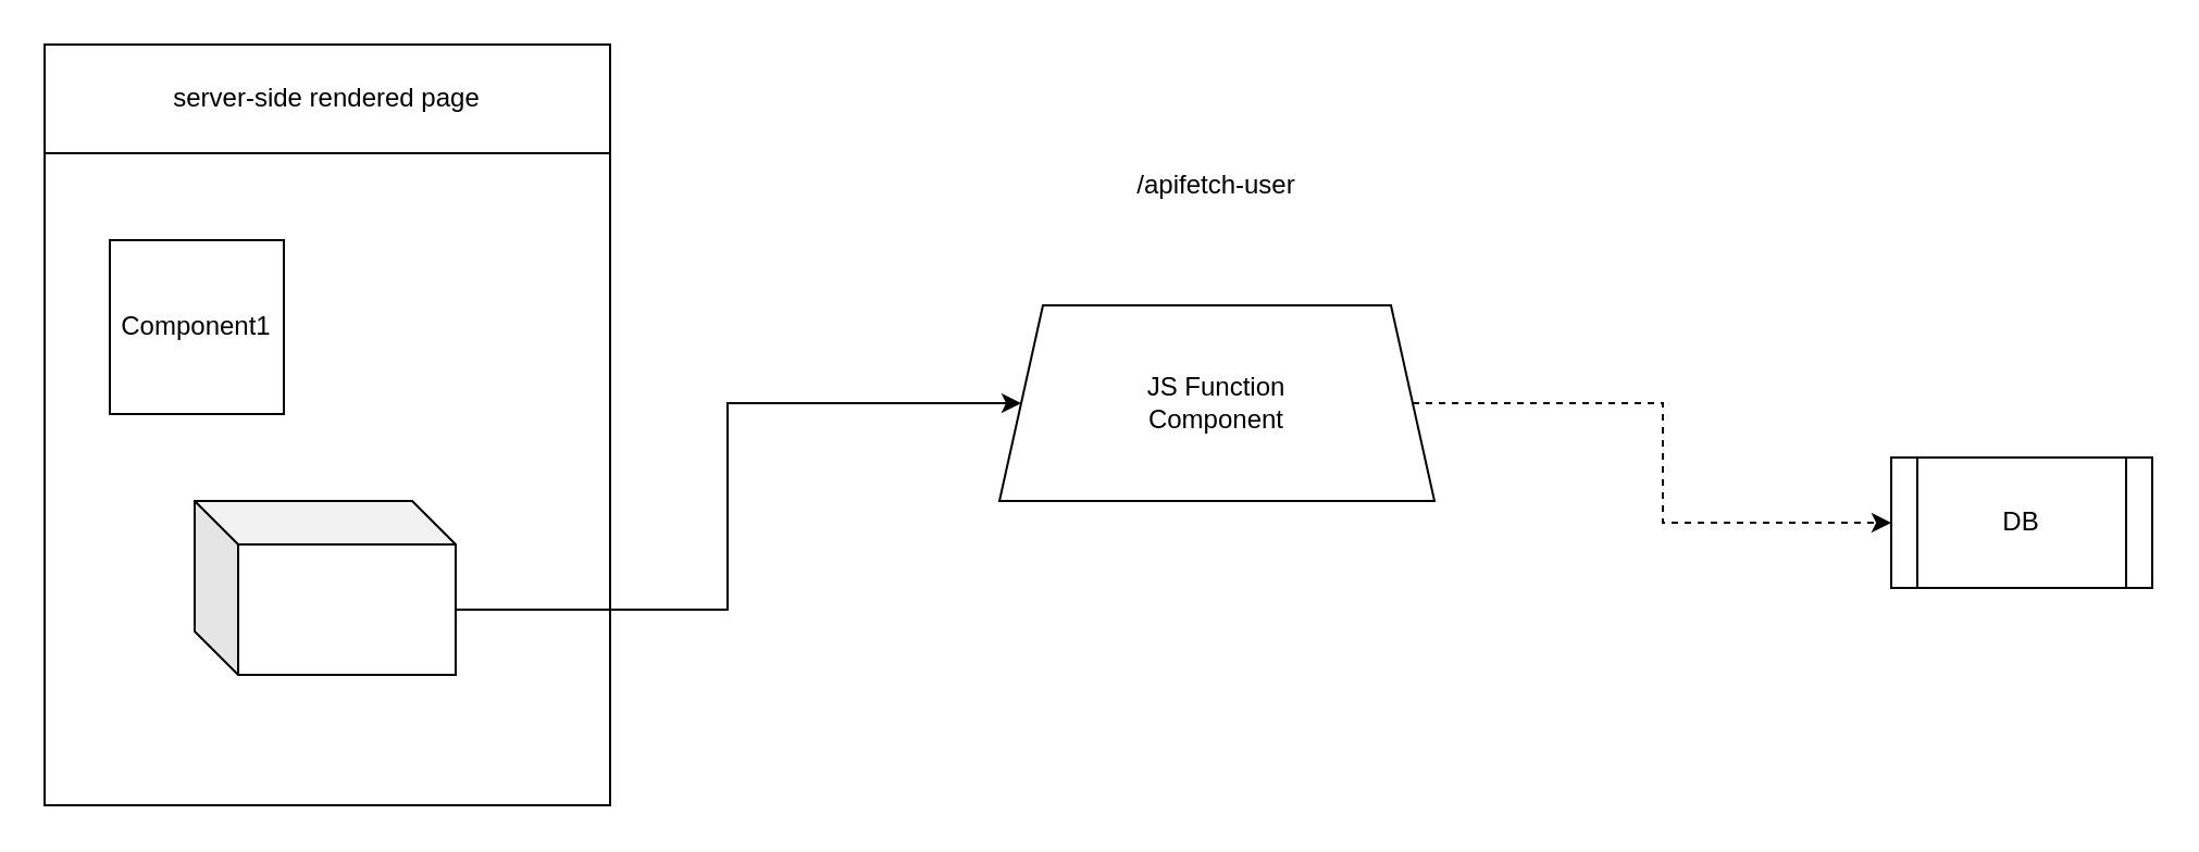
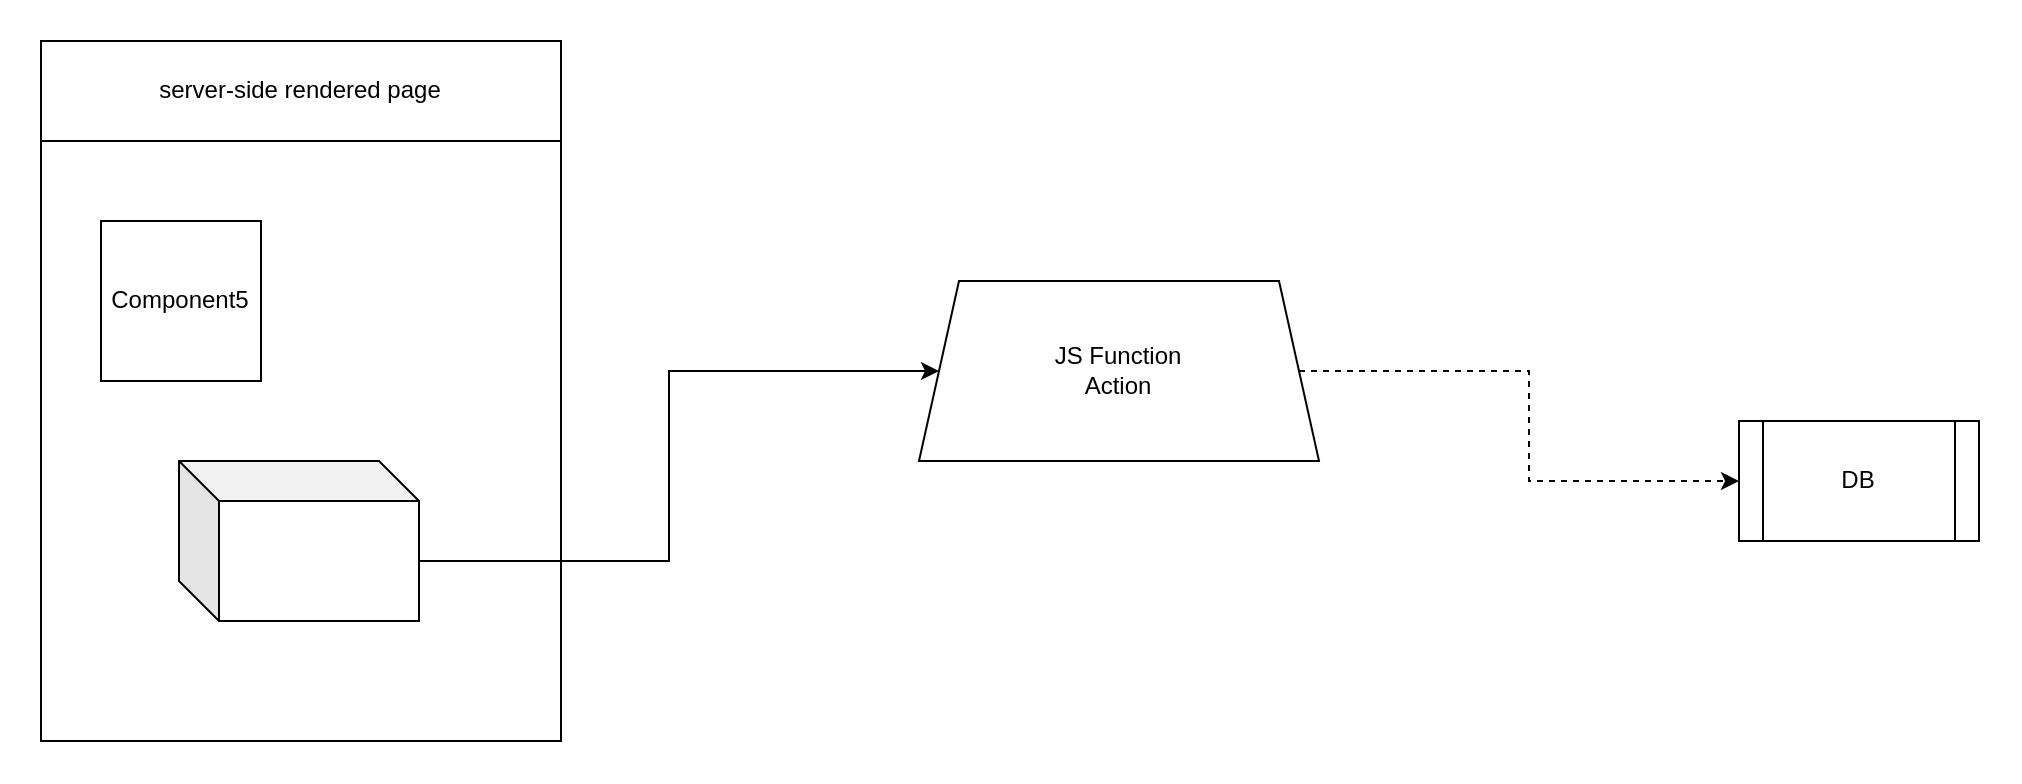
  <mxCell id="0" />
  <mxCell id="1" parent="0" />
  <mxCell id="2" value="server-side rendered page" style="swimlane;fontStyle=0;childLayout=stackLayout;horizontal=1;startSize=50;horizontalStack=0;resizeParent=1;resizeParentMax=0;resizeLast=0;collapsible=1;marginBottom=0;whiteSpace=wrap;html=1;" vertex="1" parent="1"><mxGeometry x="20" y="20" width="260" height="350" as="geometry" /></mxCell>
  <mxCell id="3" value="" style="whiteSpace=wrap;html=1;aspect=fixed;" vertex="1" parent="1"><mxGeometry x="50" y="110" width="80" height="80" as="geometry" /></mxCell>
- <mxCell id="4" value="Component1" style="whiteSpace=wrap;html=1;aspect=fixed;" vertex="1" parent="1"><mxGeometry x="50" y="110" width="80" height="80" as="geometry" /></mxCell>
+ <mxCell id="4" value="Component5" style="whiteSpace=wrap;html=1;aspect=fixed;" vertex="1" parent="1"><mxGeometry x="50" y="110" width="80" height="80" as="geometry" /></mxCell>
  <mxCell id="5" value="DB" style="shape=process;whiteSpace=wrap;html=1;backgroundOutline=1;" vertex="1" parent="1"><mxGeometry x="869" y="210" width="120" height="60" as="geometry" /></mxCell>
- <mxCell id="6" value="/apifetch-user" style="text;html=1;strokeColor=none;fillColor=none;align=center;verticalAlign=middle;whiteSpace=wrap;rounded=0;" vertex="1" parent="1"><mxGeometry x="509" y="70" width="100" height="30" as="geometry" /></mxCell>
  <mxCell id="7" style="edgeStyle=orthogonalEdgeStyle;rounded=0;orthogonalLoop=1;jettySize=auto;html=1;exitX=0;exitY=0;exitDx=120;exitDy=50;exitPerimeter=0;entryX=0;entryY=0.5;entryDx=0;entryDy=0;" edge="1" parent="1" source="8" target="10"><mxGeometry relative="1" as="geometry" /></mxCell>
  <mxCell id="8" value="" style="shape=cube;whiteSpace=wrap;html=1;boundedLbl=1;backgroundOutline=1;darkOpacity=0.05;darkOpacity2=0.1;" vertex="1" parent="1"><mxGeometry x="89" y="230" width="120" height="80" as="geometry" /></mxCell>
  <mxCell id="9" style="edgeStyle=orthogonalEdgeStyle;rounded=0;orthogonalLoop=1;jettySize=auto;html=1;exitX=1;exitY=0.5;exitDx=0;exitDy=0;entryX=0;entryY=0.5;entryDx=0;entryDy=0;dashed=1;" edge="1" parent="1" source="10" target="5"><mxGeometry relative="1" as="geometry" /></mxCell>
- <mxCell id="10" value="JS Function&lt;br&gt;Component" style="shape=trapezoid;perimeter=trapezoidPerimeter;whiteSpace=wrap;html=1;fixedSize=1;" vertex="1" parent="1"><mxGeometry x="459" y="140" width="200" height="90" as="geometry" /></mxCell>
+ <mxCell id="10" value="JS Function&lt;br&gt;Action" style="shape=trapezoid;perimeter=trapezoidPerimeter;whiteSpace=wrap;html=1;fixedSize=1;" vertex="1" parent="1"><mxGeometry x="459" y="140" width="200" height="90" as="geometry" /></mxCell>
